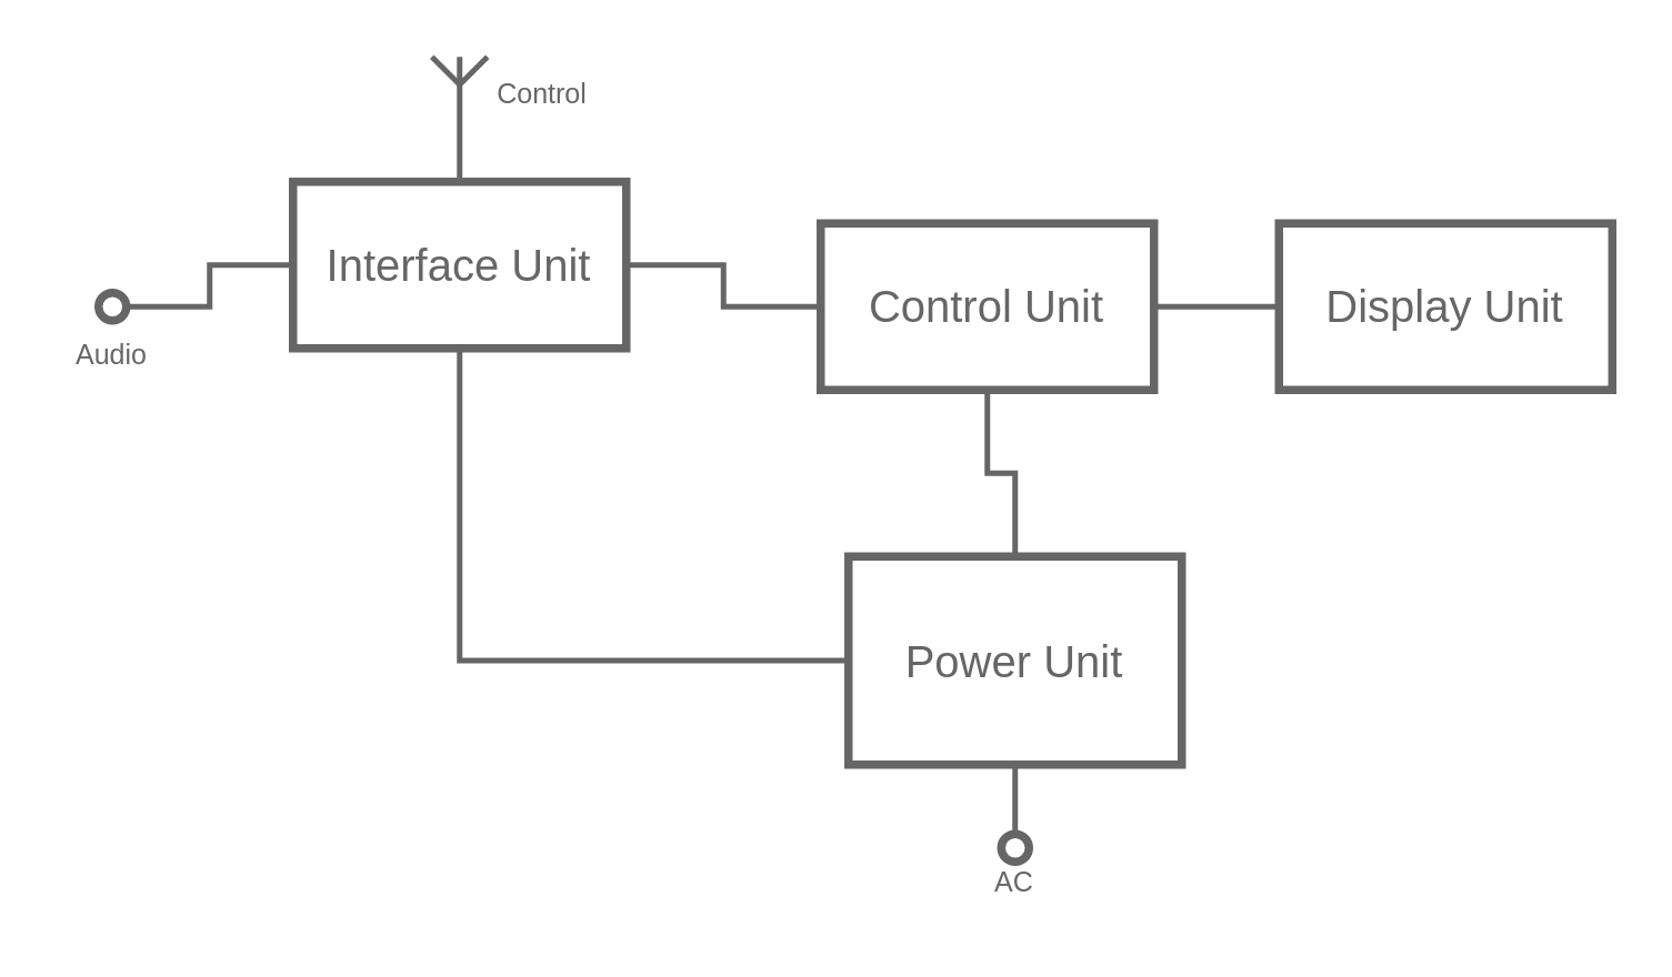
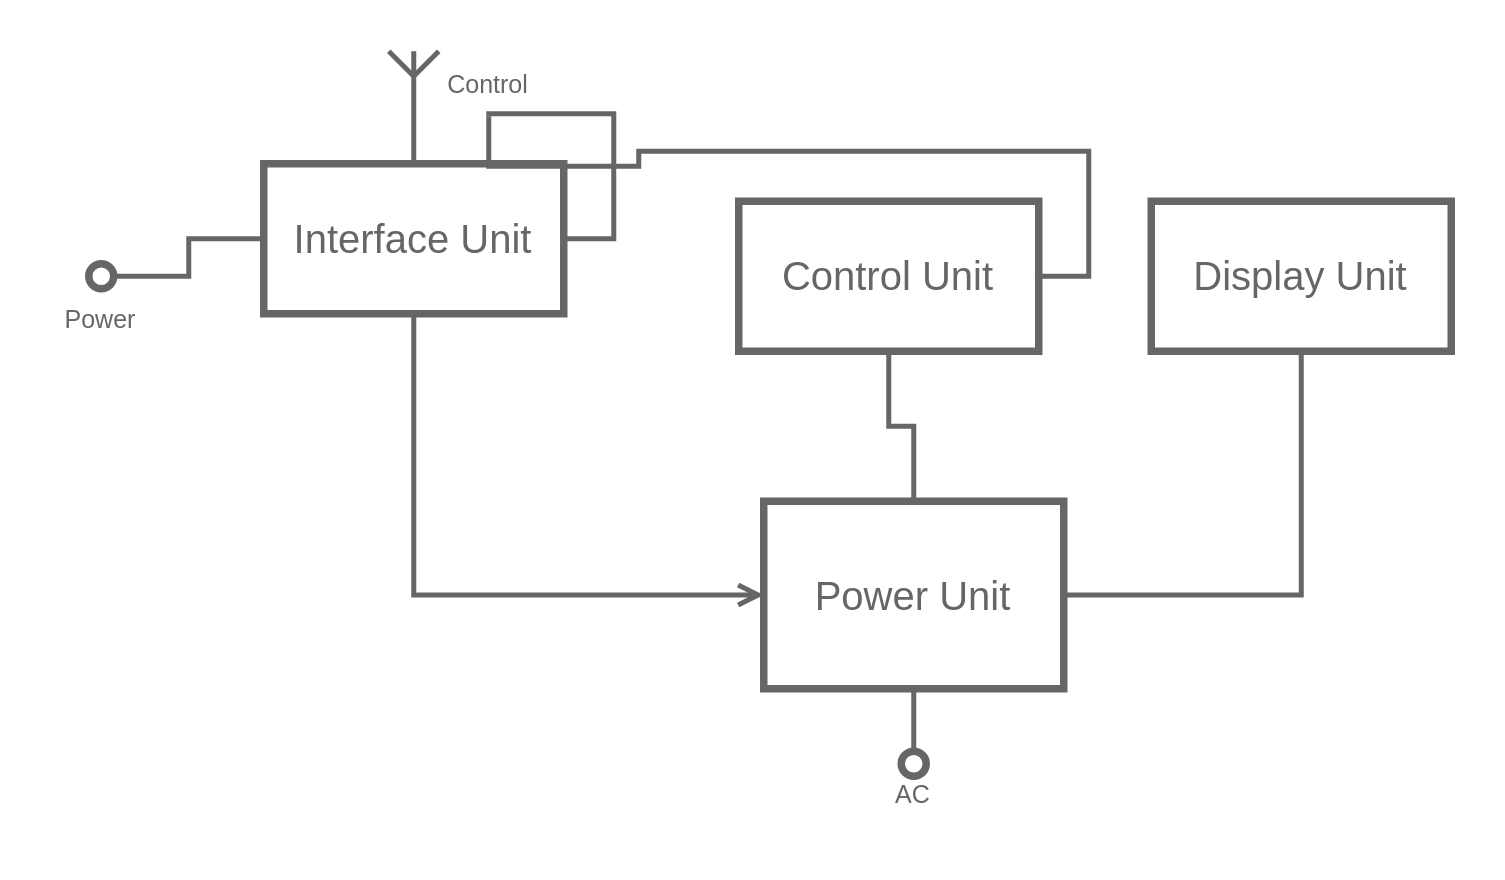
  <mxCell id="0" />
  <mxCell id="1" parent="0" />
- <mxCell id="2" style="edgeStyle=orthogonalEdgeStyle;rounded=0;orthogonalLoop=1;jettySize=auto;html=1;exitX=1;exitY=0.5;exitDx=0;exitDy=0;endArrow=none;endFill=0;strokeColor=#666666;strokeWidth=2;entryX=0;entryY=0.5;entryDx=0;entryDy=0;" parent="1" source="3" target="4" edge="1"><mxGeometry relative="1" as="geometry"><mxPoint x="245" y="150" as="targetPoint" /></mxGeometry></mxCell>
+ <mxCell id="2" style="edgeStyle=orthogonalEdgeStyle;rounded=0;orthogonalLoop=1;jettySize=auto;html=1;exitX=1;exitY=0.5;exitDx=0;exitDy=0;endArrow=none;endFill=0;strokeColor=#666666;strokeWidth=2;" parent="1" source="3" target="20" edge="1"><mxGeometry relative="1" as="geometry"><mxPoint x="245" y="150" as="targetPoint" /></mxGeometry></mxCell>
  <mxCell id="3" value="&lt;font color=&quot;#666666&quot; style=&quot;font-size: 16px&quot;&gt;Interface Unit&lt;/font&gt;" style="rounded=0;whiteSpace=wrap;html=1;fillColor=none;strokeColor=#666666;strokeWidth=3;" parent="1" vertex="1"><mxGeometry x="105" y="65" width="120" height="60" as="geometry" /></mxCell>
  <mxCell id="4" value="&lt;font color=&quot;#666666&quot; style=&quot;font-size: 16px&quot;&gt;Control Unit&lt;/font&gt;" style="rounded=0;whiteSpace=wrap;html=1;fillColor=none;strokeColor=#666666;strokeWidth=3;" parent="1" vertex="1"><mxGeometry x="295" y="80" width="120" height="60" as="geometry" /></mxCell>
  <mxCell id="5" value="" style="edgeStyle=orthogonalEdgeStyle;rounded=0;orthogonalLoop=1;jettySize=auto;html=1;endArrow=none;endFill=0;strokeColor=#666666;strokeWidth=2;entryX=0.5;entryY=0;entryDx=0;entryDy=0;" parent="1" source="6" target="14" edge="1"><mxGeometry relative="1" as="geometry"><mxPoint x="365" y="320" as="targetPoint" /></mxGeometry></mxCell>
  <mxCell id="6" value="&lt;font color=&quot;#666666&quot; style=&quot;font-size: 16px&quot;&gt;Power Unit&lt;/font&gt;" style="rounded=0;whiteSpace=wrap;html=1;fillColor=none;strokeColor=#666666;strokeWidth=3;" parent="1" vertex="1"><mxGeometry x="305" y="200" width="120" height="75" as="geometry" /></mxCell>
  <mxCell id="7" value="&lt;font color=&quot;#666666&quot; style=&quot;font-size: 16px&quot;&gt;Display Unit&lt;/font&gt;" style="rounded=0;whiteSpace=wrap;html=1;fillColor=none;strokeColor=#666666;strokeWidth=3;" parent="1" vertex="1"><mxGeometry x="460" y="80" width="120" height="60" as="geometry" /></mxCell>
- <mxCell id="8" style="edgeStyle=orthogonalEdgeStyle;rounded=0;orthogonalLoop=1;jettySize=auto;html=1;entryX=0;entryY=0.5;entryDx=0;entryDy=0;endArrow=none;endFill=0;strokeColor=#666666;strokeWidth=2;exitX=1;exitY=0.5;exitDx=0;exitDy=0;" parent="1" source="4" target="7" edge="1"><mxGeometry relative="1" as="geometry"><mxPoint x="445" y="180" as="sourcePoint" /><mxPoint x="315" y="120" as="targetPoint" /></mxGeometry></mxCell>
+ <mxCell id="8" style="edgeStyle=orthogonalEdgeStyle;rounded=0;orthogonalLoop=1;jettySize=auto;html=1;endArrow=none;endFill=0;strokeColor=#666666;strokeWidth=2;exitX=1;exitY=0.5;exitDx=0;exitDy=0;" parent="1" source="4" target="20" edge="1"><mxGeometry relative="1" as="geometry"><mxPoint x="445" y="180" as="sourcePoint" /><mxPoint x="315" y="120" as="targetPoint" /></mxGeometry></mxCell>
  <mxCell id="9" style="edgeStyle=orthogonalEdgeStyle;rounded=0;orthogonalLoop=1;jettySize=auto;html=1;entryX=0.5;entryY=0;entryDx=0;entryDy=0;endArrow=none;endFill=0;strokeColor=#666666;strokeWidth=2;exitX=0.5;exitY=1;exitDx=0;exitDy=0;" parent="1" source="4" target="6" edge="1"><mxGeometry relative="1" as="geometry"><mxPoint x="435" y="120" as="sourcePoint" /><mxPoint x="515" y="120" as="targetPoint" /></mxGeometry></mxCell>
- <mxCell id="11" style="edgeStyle=orthogonalEdgeStyle;rounded=0;orthogonalLoop=1;jettySize=auto;html=1;entryX=0;entryY=0.5;entryDx=0;entryDy=0;endArrow=none;endFill=0;strokeColor=#666666;strokeWidth=2;exitX=0.5;exitY=1;exitDx=0;exitDy=0;" parent="1" source="3" target="6" edge="1"><mxGeometry relative="1" as="geometry"><mxPoint x="575" y="150" as="sourcePoint" /><mxPoint x="435" y="260" as="targetPoint" /></mxGeometry></mxCell>
+ <mxCell id="10" style="edgeStyle=orthogonalEdgeStyle;rounded=0;orthogonalLoop=1;jettySize=auto;html=1;entryX=1;entryY=0.5;entryDx=0;entryDy=0;endArrow=none;endFill=0;strokeColor=#666666;strokeWidth=2;exitX=0.5;exitY=1;exitDx=0;exitDy=0;" parent="1" source="7" target="6" edge="1"><mxGeometry relative="1" as="geometry"><mxPoint x="375" y="150" as="sourcePoint" /><mxPoint x="375" y="230" as="targetPoint" /></mxGeometry></mxCell>
+ <mxCell id="11" style="edgeStyle=orthogonalEdgeStyle;rounded=0;orthogonalLoop=1;jettySize=auto;html=1;entryX=0;entryY=0.5;entryDx=0;entryDy=0;endArrow=open;endFill=0;strokeColor=#666666;strokeWidth=2;exitX=0.5;exitY=1;exitDx=0;exitDy=0;" parent="1" source="3" target="6" edge="1"><mxGeometry relative="1" as="geometry"><mxPoint x="575" y="150" as="sourcePoint" /><mxPoint x="435" y="260" as="targetPoint" /></mxGeometry></mxCell>
  <mxCell id="12" style="edgeStyle=orthogonalEdgeStyle;rounded=0;orthogonalLoop=1;jettySize=auto;html=1;endArrow=none;endFill=0;strokeColor=#666666;strokeWidth=2;exitX=0;exitY=0.5;exitDx=0;exitDy=0;" parent="1" source="3" target="13" edge="1"><mxGeometry relative="1" as="geometry"><mxPoint x="175" y="150" as="sourcePoint" /><mxPoint x="55" y="110" as="targetPoint" /></mxGeometry></mxCell>
  <mxCell id="13" value="" style="ellipse;whiteSpace=wrap;html=1;strokeColor=#666666;strokeWidth=3;fillColor=none;" parent="1" vertex="1"><mxGeometry x="35" y="105" width="10" height="10" as="geometry" /></mxCell>
  <mxCell id="14" value="" style="ellipse;whiteSpace=wrap;html=1;strokeColor=#666666;strokeWidth=3;fillColor=none;" parent="1" vertex="1"><mxGeometry x="360" y="300" width="10" height="10" as="geometry" /></mxCell>
  <mxCell id="15" style="edgeStyle=orthogonalEdgeStyle;rounded=0;orthogonalLoop=1;jettySize=auto;html=1;endArrow=none;endFill=0;strokeColor=#666666;strokeWidth=2;exitX=0.5;exitY=0;exitDx=0;exitDy=0;" parent="1" source="3" edge="1"><mxGeometry relative="1" as="geometry"><mxPoint x="115" y="120" as="sourcePoint" /><mxPoint x="165" y="20" as="targetPoint" /></mxGeometry></mxCell>
  <mxCell id="16" style="rounded=0;orthogonalLoop=1;jettySize=auto;html=1;endArrow=none;endFill=0;strokeColor=#666666;strokeWidth=2;" parent="1" edge="1"><mxGeometry relative="1" as="geometry"><mxPoint x="165" y="30" as="sourcePoint" /><mxPoint x="175" y="20" as="targetPoint" /></mxGeometry></mxCell>
  <mxCell id="17" style="rounded=0;orthogonalLoop=1;jettySize=auto;html=1;endArrow=none;endFill=0;strokeColor=#666666;strokeWidth=2;" parent="1" edge="1"><mxGeometry relative="1" as="geometry"><mxPoint x="165" y="30" as="sourcePoint" /><mxPoint x="155" y="20" as="targetPoint" /></mxGeometry></mxCell>
  <mxCell id="18" value="&lt;font color=&quot;#666666&quot; style=&quot;font-size: 10px;&quot;&gt;AC&lt;/font&gt;" style="rounded=0;whiteSpace=wrap;html=1;fillColor=none;strokeWidth=3;strokeColor=none;fontSize=10;" vertex="1" parent="1"><mxGeometry x="345" y="304" width="40" height="26" as="geometry" /></mxCell>
- <mxCell id="19" value="&lt;font color=&quot;#666666&quot; style=&quot;font-size: 10px&quot;&gt;Audio&lt;/font&gt;" style="rounded=0;whiteSpace=wrap;html=1;fillColor=none;strokeWidth=3;strokeColor=none;fontSize=10;" vertex="1" parent="1"><mxGeometry x="20" y="114" width="40" height="26" as="geometry" /></mxCell>
+ <mxCell id="19" value="&lt;font color=&quot;#666666&quot; style=&quot;font-size: 10px&quot;&gt;Power&lt;/font&gt;" style="rounded=0;whiteSpace=wrap;html=1;fillColor=none;strokeWidth=3;strokeColor=none;fontSize=10;" vertex="1" parent="1"><mxGeometry x="20" y="114" width="40" height="26" as="geometry" /></mxCell>
  <mxCell id="20" value="&lt;font color=&quot;#666666&quot; style=&quot;font-size: 10px&quot;&gt;Control&lt;/font&gt;" style="rounded=0;whiteSpace=wrap;html=1;fillColor=none;strokeWidth=3;strokeColor=none;fontSize=10;" vertex="1" parent="1"><mxGeometry x="175" y="20" width="40" height="26" as="geometry" /></mxCell>
